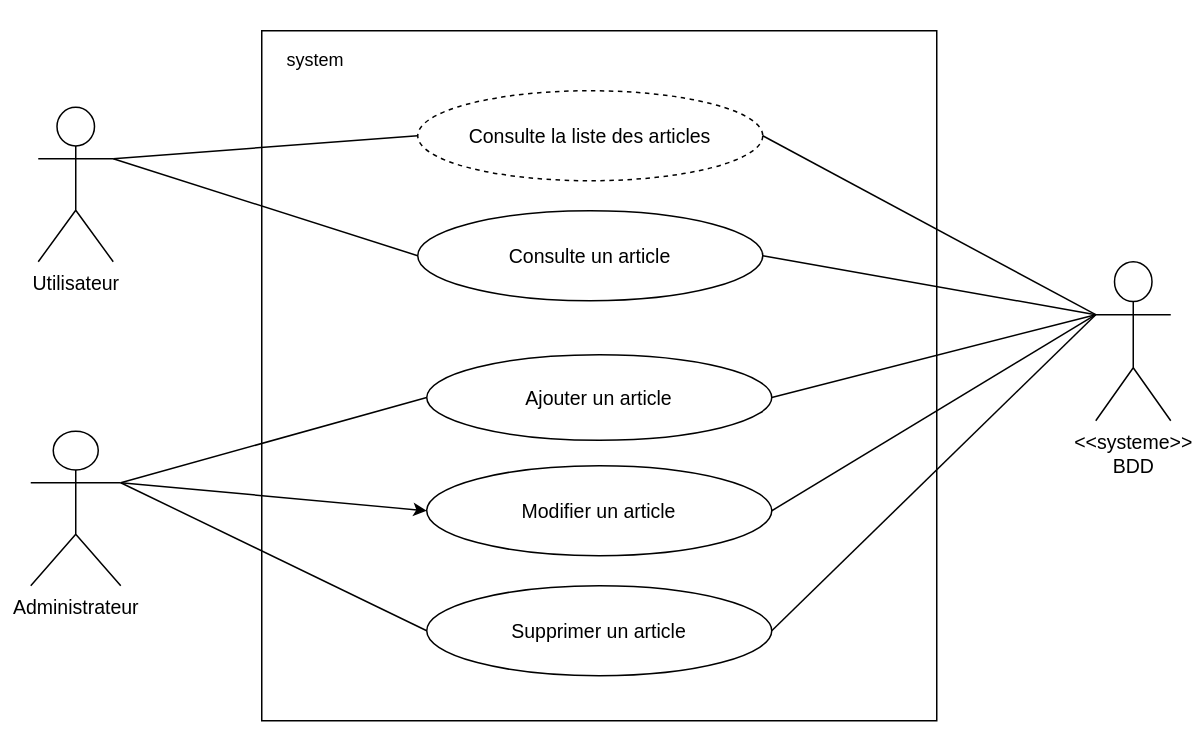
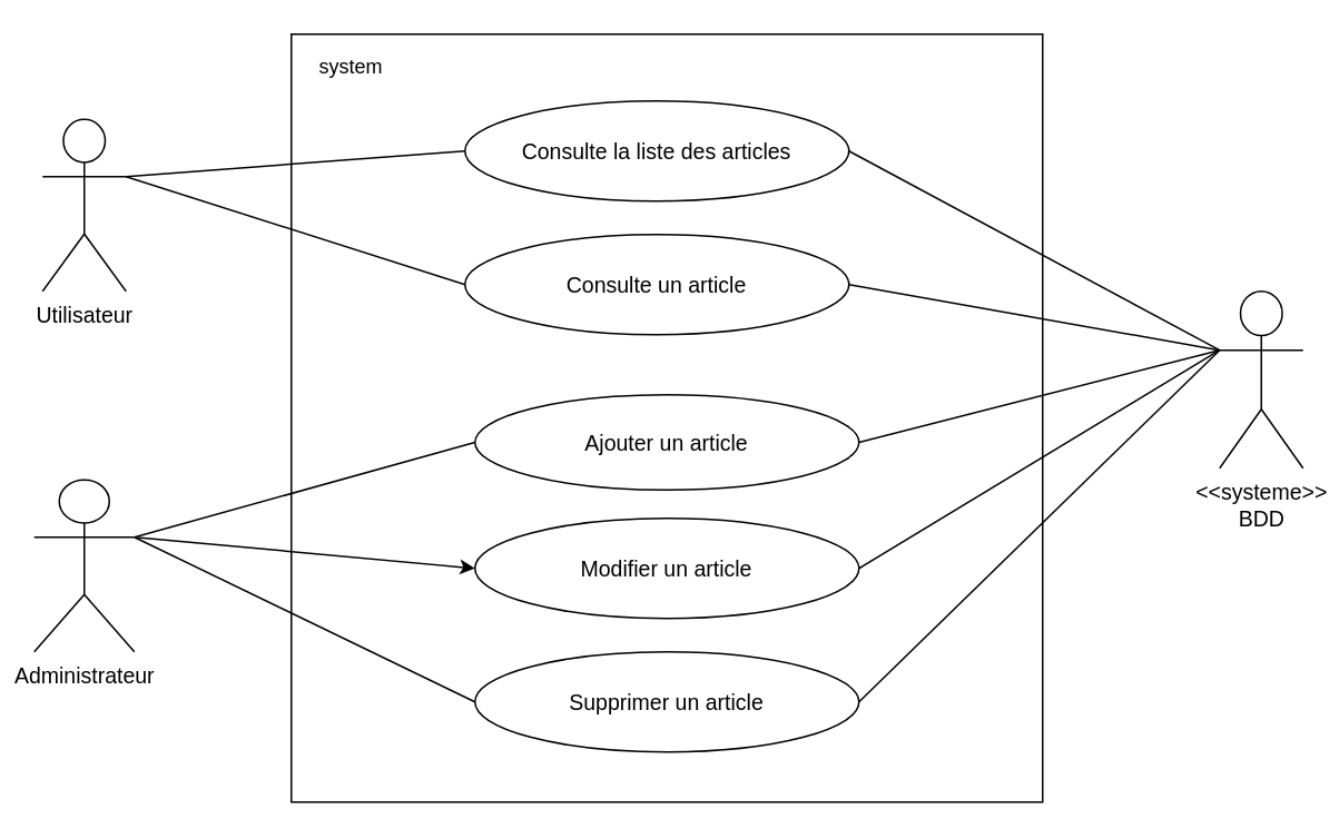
  <mxCell id="0" />
  <mxCell id="1" parent="0" />
  <mxCell id="2" value="" style="whiteSpace=wrap;html=1;" parent="1" vertex="1"><mxGeometry x="174" y="20" width="450" height="460" as="geometry" /></mxCell>
  <mxCell id="3" value="system" style="text;html=1;strokeColor=none;fillColor=none;align=center;verticalAlign=middle;whiteSpace=wrap;rounded=0;" parent="1" vertex="1"><mxGeometry x="190" y="30" width="40" height="20" as="geometry" /></mxCell>
  <mxCell id="4" value="Utilisateur" style="shape=umlActor;verticalLabelPosition=bottom;labelBackgroundColor=#ffffff;verticalAlign=top;html=1;fontSize=13;" parent="1" vertex="1"><mxGeometry x="25" y="71" width="50" height="103" as="geometry" /></mxCell>
  <mxCell id="5" value="Administrateur" style="shape=umlActor;verticalLabelPosition=bottom;labelBackgroundColor=#ffffff;verticalAlign=top;html=1;fontSize=13;" parent="1" vertex="1"><mxGeometry x="20" y="287" width="60" height="103" as="geometry" /></mxCell>
  <mxCell id="6" value="&amp;lt;&amp;lt;systeme&amp;gt;&amp;gt;&lt;br&gt;BDD" style="shape=umlActor;verticalLabelPosition=bottom;labelBackgroundColor=#ffffff;verticalAlign=top;html=1;fontSize=13;" parent="1" vertex="1"><mxGeometry x="730" y="174" width="50" height="106" as="geometry" /></mxCell>
- <mxCell id="7" value="Consulte la liste des articles" style="ellipse;whiteSpace=wrap;html=1;fontSize=13;dashed=1;" parent="1" vertex="1"><mxGeometry x="278" y="60" width="230" height="60" as="geometry" /></mxCell>
+ <mxCell id="7" value="Consulte la liste des articles" style="ellipse;whiteSpace=wrap;html=1;fontSize=13;" parent="1" vertex="1"><mxGeometry x="278" y="60" width="230" height="60" as="geometry" /></mxCell>
  <mxCell id="8" value="Consulte un article" style="ellipse;whiteSpace=wrap;html=1;fontSize=13;" parent="1" vertex="1"><mxGeometry x="278" y="140" width="230" height="60" as="geometry" /></mxCell>
  <mxCell id="9" value="Ajouter un article" style="ellipse;whiteSpace=wrap;html=1;fontSize=13;" parent="1" vertex="1"><mxGeometry x="284" y="236" width="230" height="57" as="geometry" /></mxCell>
  <mxCell id="10" value="Supprimer un article" style="ellipse;whiteSpace=wrap;html=1;fontSize=13;" parent="1" vertex="1"><mxGeometry x="284" y="390" width="230" height="60" as="geometry" /></mxCell>
  <mxCell id="11" value="Modifier un article" style="ellipse;whiteSpace=wrap;html=1;fontSize=13;" parent="1" vertex="1"><mxGeometry x="284" y="310" width="230" height="60" as="geometry" /></mxCell>
  <mxCell id="12" value="" style="endArrow=none;html=1;fontSize=15;exitX=1;exitY=0.333;exitDx=0;exitDy=0;exitPerimeter=0;entryX=0;entryY=0.5;entryDx=0;entryDy=0;" parent="1" source="5" target="9" edge="1"><mxGeometry width="50" height="50" relative="1" as="geometry"><mxPoint x="50" y="660" as="sourcePoint" /><mxPoint x="100" y="610" as="targetPoint" /></mxGeometry></mxCell>
  <mxCell id="13" value="" style="endArrow=classic;html=1;fontSize=15;exitX=1;exitY=0.333;exitDx=0;exitDy=0;exitPerimeter=0;entryX=0;entryY=0.5;entryDx=0;entryDy=0;" parent="1" source="5" target="11" edge="1"><mxGeometry width="50" height="50" relative="1" as="geometry"><mxPoint x="120" y="403" as="sourcePoint" /><mxPoint x="288" y="333" as="targetPoint" /></mxGeometry></mxCell>
  <mxCell id="14" value="" style="endArrow=none;html=1;fontSize=15;exitX=1;exitY=0.333;exitDx=0;exitDy=0;exitPerimeter=0;entryX=0;entryY=0.5;entryDx=0;entryDy=0;" parent="1" source="5" target="10" edge="1"><mxGeometry width="50" height="50" relative="1" as="geometry"><mxPoint x="120" y="403" as="sourcePoint" /><mxPoint x="288" y="430" as="targetPoint" /></mxGeometry></mxCell>
  <mxCell id="15" value="" style="endArrow=none;html=1;fontSize=15;exitX=0;exitY=0.333;exitDx=0;exitDy=0;exitPerimeter=0;entryX=1;entryY=0.5;entryDx=0;entryDy=0;" parent="1" source="6" target="9" edge="1"><mxGeometry width="50" height="50" relative="1" as="geometry"><mxPoint x="120" y="403" as="sourcePoint" /><mxPoint x="288" y="333" as="targetPoint" /></mxGeometry></mxCell>
  <mxCell id="16" value="" style="endArrow=none;html=1;fontSize=15;exitX=0;exitY=0.333;exitDx=0;exitDy=0;exitPerimeter=0;entryX=1;entryY=0.5;entryDx=0;entryDy=0;" parent="1" source="6" target="11" edge="1"><mxGeometry width="50" height="50" relative="1" as="geometry"><mxPoint x="690" y="293" as="sourcePoint" /><mxPoint x="518" y="333" as="targetPoint" /></mxGeometry></mxCell>
  <mxCell id="17" value="" style="endArrow=none;html=1;fontSize=15;exitX=0;exitY=0.333;exitDx=0;exitDy=0;exitPerimeter=0;entryX=1;entryY=0.5;entryDx=0;entryDy=0;" parent="1" source="6" target="10" edge="1"><mxGeometry width="50" height="50" relative="1" as="geometry"><mxPoint x="690" y="293" as="sourcePoint" /><mxPoint x="518" y="430" as="targetPoint" /></mxGeometry></mxCell>
  <mxCell id="18" value="" style="endArrow=none;html=1;fontSize=15;entryX=1;entryY=0.5;entryDx=0;entryDy=0;exitX=0;exitY=0.333;exitDx=0;exitDy=0;exitPerimeter=0;" parent="1" source="6" target="8" edge="1"><mxGeometry width="50" height="50" relative="1" as="geometry"><mxPoint x="660" y="210" as="sourcePoint" /><mxPoint x="518" y="333" as="targetPoint" /></mxGeometry></mxCell>
  <mxCell id="19" value="" style="endArrow=none;html=1;fontSize=15;entryX=1;entryY=0.5;entryDx=0;entryDy=0;exitX=0;exitY=0.333;exitDx=0;exitDy=0;exitPerimeter=0;" parent="1" source="6" target="7" edge="1"><mxGeometry width="50" height="50" relative="1" as="geometry"><mxPoint x="697.5" y="279" as="sourcePoint" /><mxPoint x="518" y="220" as="targetPoint" /></mxGeometry></mxCell>
  <mxCell id="20" value="" style="endArrow=none;html=1;fontSize=15;entryX=0;entryY=0.5;entryDx=0;entryDy=0;exitX=1;exitY=0.333;exitDx=0;exitDy=0;exitPerimeter=0;" parent="1" source="4" target="7" edge="1"><mxGeometry width="50" height="50" relative="1" as="geometry"><mxPoint x="50" y="660" as="sourcePoint" /><mxPoint x="100" y="610" as="targetPoint" /></mxGeometry></mxCell>
  <mxCell id="21" value="" style="endArrow=none;html=1;fontSize=15;entryX=0;entryY=0.5;entryDx=0;entryDy=0;exitX=1;exitY=0.333;exitDx=0;exitDy=0;exitPerimeter=0;" parent="1" source="4" target="8" edge="1"><mxGeometry width="50" height="50" relative="1" as="geometry"><mxPoint x="120" y="153" as="sourcePoint" /><mxPoint x="288" y="110" as="targetPoint" /></mxGeometry></mxCell>
